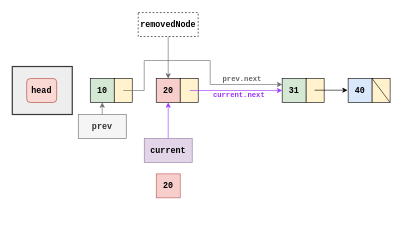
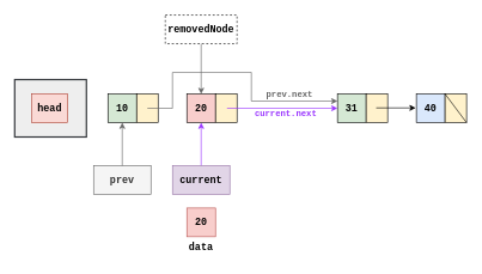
  <mxCell id="0" />
  <mxCell id="1" parent="0" />
  <mxCell id="2" value="" style="rounded=0;whiteSpace=wrap;html=1;fillColor=#eeeeee;strokeColor=#36393D;strokeWidth=2;" parent="1" vertex="1"><mxGeometry x="20" y="110" width="100" height="80" as="geometry" /></mxCell>
- <mxCell id="3" value="&lt;font style=&quot;font-size: 14px;&quot; face=&quot;Courier New&quot;&gt;&lt;b&gt;head&lt;/b&gt;&lt;/font&gt;" style="whiteSpace=wrap;html=1;fillColor=#fad9d5;strokeColor=#ae4132;rounded=1;" parent="1" vertex="1"><mxGeometry x="44" y="130" width="50" height="40" as="geometry" /></mxCell>
+ <mxCell id="3" value="&lt;font style=&quot;font-size: 14px;&quot; face=&quot;Courier New&quot;&gt;&lt;b&gt;head&lt;/b&gt;&lt;/font&gt;" style="rounded=0;whiteSpace=wrap;html=1;fillColor=#fad9d5;strokeColor=#ae4132;" parent="1" vertex="1"><mxGeometry x="44" y="130" width="50" height="40" as="geometry" /></mxCell>
  <mxCell id="4" value="&lt;font face=&quot;Courier New&quot;&gt;&lt;span style=&quot;font-size: 14px;&quot;&gt;&lt;b&gt;10&lt;/b&gt;&lt;/span&gt;&lt;/font&gt;" style="rounded=0;whiteSpace=wrap;html=1;fillColor=#d5e8d4;strokeColor=#000000;" parent="1" vertex="1"><mxGeometry x="150" y="130" width="40" height="40" as="geometry" /></mxCell>
  <mxCell id="5" value="" style="rounded=0;whiteSpace=wrap;html=1;fillColor=#fff2cc;strokeColor=#000000;" parent="1" vertex="1"><mxGeometry x="190" y="130" width="30" height="40" as="geometry" /></mxCell>
  <mxCell id="6" value="" style="endArrow=classic;html=1;rounded=0;entryX=0;entryY=0.25;entryDx=0;entryDy=0;strokeColor=#666666;" parent="1" target="9" edge="1"><mxGeometry width="50" height="50" relative="1" as="geometry"><mxPoint x="205" y="150" as="sourcePoint" /><mxPoint x="300" y="200" as="targetPoint" /><Array as="points"><mxPoint x="240" y="150" /><mxPoint x="240" y="100" /><mxPoint x="350" y="100" /><mxPoint x="350" y="140" /></Array></mxGeometry></mxCell>
  <mxCell id="7" value="&lt;font face=&quot;Courier New&quot;&gt;&lt;span style=&quot;font-size: 14px;&quot;&gt;&lt;b&gt;20&lt;/b&gt;&lt;/span&gt;&lt;/font&gt;" style="rounded=0;whiteSpace=wrap;html=1;fillColor=#f8cecc;strokeColor=#000000;" parent="1" vertex="1"><mxGeometry x="260" y="130" width="40" height="40" as="geometry" /></mxCell>
  <mxCell id="8" value="" style="rounded=0;whiteSpace=wrap;html=1;fillColor=#fff2cc;strokeColor=#000000;" parent="1" vertex="1"><mxGeometry x="300" y="130" width="30" height="40" as="geometry" /></mxCell>
  <mxCell id="9" value="&lt;font face=&quot;Courier New&quot;&gt;&lt;span style=&quot;font-size: 14px;&quot;&gt;&lt;b&gt;31&lt;/b&gt;&lt;/span&gt;&lt;/font&gt;" style="rounded=0;whiteSpace=wrap;html=1;fillColor=#d5e8d4;strokeColor=#000000;" parent="1" vertex="1"><mxGeometry x="470" y="130" width="40" height="40" as="geometry" /></mxCell>
  <mxCell id="10" value="" style="rounded=0;whiteSpace=wrap;html=1;fillColor=#fff2cc;strokeColor=#000000;" parent="1" vertex="1"><mxGeometry x="510" y="130" width="30" height="40" as="geometry" /></mxCell>
  <mxCell id="11" value="" style="endArrow=classic;html=1;rounded=0;strokeColor=#9933FF;entryX=0.5;entryY=1;entryDx=0;entryDy=0;" parent="1" source="12" target="7" edge="1"><mxGeometry width="50" height="50" relative="1" as="geometry"><mxPoint x="390" y="330" as="sourcePoint" /><mxPoint x="390" y="230" as="targetPoint" /></mxGeometry></mxCell>
  <mxCell id="12" value="&lt;font style=&quot;font-size: 14px;&quot; face=&quot;Courier New&quot;&gt;&lt;b&gt;current&lt;/b&gt;&lt;/font&gt;" style="rounded=0;whiteSpace=wrap;html=1;fillColor=#e1d5e7;strokeColor=#9673a6;" parent="1" vertex="1"><mxGeometry x="240" y="230" width="80" height="40" as="geometry" /></mxCell>
  <mxCell id="13" value="&lt;font face=&quot;Courier New&quot;&gt;&lt;span style=&quot;font-size: 14px;&quot;&gt;&lt;b&gt;40&lt;/b&gt;&lt;/span&gt;&lt;/font&gt;" style="rounded=0;whiteSpace=wrap;html=1;fillColor=#dae8fc;strokeColor=#000000;" parent="1" vertex="1"><mxGeometry x="580" y="130" width="40" height="40" as="geometry" /></mxCell>
  <mxCell id="14" value="" style="rounded=0;whiteSpace=wrap;html=1;fillColor=#fff2cc;strokeColor=#000000;" parent="1" vertex="1"><mxGeometry x="620" y="130" width="30" height="40" as="geometry" /></mxCell>
  <mxCell id="15" value="" style="endArrow=none;html=1;rounded=0;exitX=1;exitY=1;exitDx=0;exitDy=0;entryX=0;entryY=0;entryDx=0;entryDy=0;exitPerimeter=0;" parent="1" source="14" target="14" edge="1"><mxGeometry width="50" height="50" relative="1" as="geometry"><mxPoint x="670" y="160" as="sourcePoint" /><mxPoint x="720" y="110" as="targetPoint" /></mxGeometry></mxCell>
- <mxCell id="16" value="&lt;font style=&quot;font-size: 14px;&quot; face=&quot;Courier New&quot;&gt;&lt;b&gt;prev&lt;/b&gt;&lt;/font&gt;" style="rounded=0;whiteSpace=wrap;html=1;fillColor=#f5f5f5;strokeColor=#666666;fontColor=#333333;" parent="1" vertex="1"><mxGeometry x="130" y="190" width="80" height="40" as="geometry" /></mxCell>
+ <mxCell id="16" value="&lt;font style=&quot;font-size: 14px;&quot; face=&quot;Courier New&quot;&gt;&lt;b&gt;prev&lt;/b&gt;&lt;/font&gt;" style="rounded=0;whiteSpace=wrap;html=1;fillColor=#f5f5f5;strokeColor=#666666;fontColor=#333333;" parent="1" vertex="1"><mxGeometry x="130" y="230" width="80" height="40" as="geometry" /></mxCell>
  <mxCell id="17" value="" style="endArrow=classic;html=1;rounded=0;strokeColor=#666666;exitX=0.5;exitY=0;exitDx=0;exitDy=0;" parent="1" source="16" edge="1"><mxGeometry width="50" height="50" relative="1" as="geometry"><mxPoint x="570" y="180" as="sourcePoint" /><mxPoint x="170" y="170" as="targetPoint" /></mxGeometry></mxCell>
  <mxCell id="18" value="" style="endArrow=classic;html=1;rounded=0;" parent="1" edge="1"><mxGeometry width="50" height="50" relative="1" as="geometry"><mxPoint x="524" y="149.5" as="sourcePoint" /><mxPoint x="579" y="149.5" as="targetPoint" /></mxGeometry></mxCell>
  <mxCell id="19" value="&lt;font face=&quot;Courier New&quot;&gt;&lt;span style=&quot;font-size: 14px;&quot;&gt;&lt;b&gt;20&lt;/b&gt;&lt;/span&gt;&lt;/font&gt;" style="rounded=0;whiteSpace=wrap;html=1;fillColor=#f8cecc;strokeColor=#b85450;" parent="1" vertex="1"><mxGeometry x="260" y="289" width="40" height="40" as="geometry" /></mxCell>
  <mxCell id="20" value="&lt;font style=&quot;font-size: 14px;&quot; face=&quot;Courier New&quot;&gt;&lt;b&gt;removedNode&lt;/b&gt;&lt;/font&gt;" style="rounded=0;whiteSpace=wrap;html=1;dashed=1;" parent="1" vertex="1"><mxGeometry x="230" y="20" width="100" height="40" as="geometry" /></mxCell>
+ <mxCell id="21" value="&lt;font face=&quot;Courier New&quot; style=&quot;font-size: 14px;&quot;&gt;&lt;b&gt;data&lt;/b&gt;&lt;/font&gt;" style="text;html=1;align=center;verticalAlign=middle;whiteSpace=wrap;rounded=0;" parent="1" vertex="1"><mxGeometry x="250" y="329" width="60" height="30" as="geometry" /></mxCell>
  <mxCell id="22" value="" style="endArrow=classic;html=1;rounded=0;strokeColor=#666666;exitX=0.5;exitY=1;exitDx=0;exitDy=0;entryX=0.5;entryY=0;entryDx=0;entryDy=0;" parent="1" source="20" target="7" edge="1"><mxGeometry width="50" height="50" relative="1" as="geometry"><mxPoint x="279.5" y="130" as="sourcePoint" /><mxPoint x="380" y="90" as="targetPoint" /></mxGeometry></mxCell>
  <mxCell id="23" value="&lt;font style=&quot;color: rgb(102, 102, 102);&quot; face=&quot;Courier New&quot;&gt;&lt;b&gt;prev.next&lt;/b&gt;&lt;/font&gt;" style="text;html=1;align=left;verticalAlign=middle;whiteSpace=wrap;rounded=0;" parent="1" vertex="1"><mxGeometry x="369" y="117" width="80" height="26" as="geometry" /></mxCell>
  <mxCell id="24" value="&lt;font style=&quot;color: rgb(153, 51, 255);&quot; face=&quot;Courier New&quot;&gt;&lt;b&gt;current.next&lt;/b&gt;&lt;/font&gt;" style="text;html=1;align=left;verticalAlign=middle;whiteSpace=wrap;rounded=0;" parent="1" vertex="1"><mxGeometry x="353" y="142" width="101" height="30" as="geometry" /></mxCell>
  <mxCell id="25" value="" style="endArrow=classic;html=1;rounded=0;strokeColor=#9933FF;entryX=0;entryY=0.5;entryDx=0;entryDy=0;" parent="1" target="9" edge="1"><mxGeometry width="50" height="50" relative="1" as="geometry"><mxPoint x="316" y="150" as="sourcePoint" /><mxPoint x="375" y="211" as="targetPoint" /><Array as="points" /></mxGeometry></mxCell>
